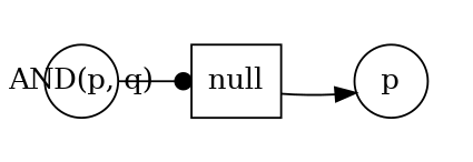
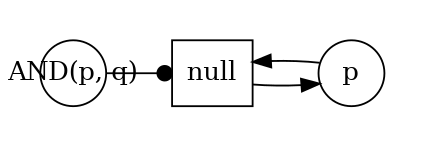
  digraph {
    rankdir=LR
    node [fixedsize=true shape=circle]
    n1 [label="AND(p, q)" width=.5]
    n2 [label=p width=.5]
    n3 [height=.5 label=null shape=rect width=.5 fixedsize=""]
    subgraph sub_1 {
      color=gray
      shape=circle
      n1
      n2
    }
    subgraph sub_2 {
      n3
    }
    n1 -> n3 [arrowhead=dot]
+   n2 -> n3
    n3 -> n2
  }
